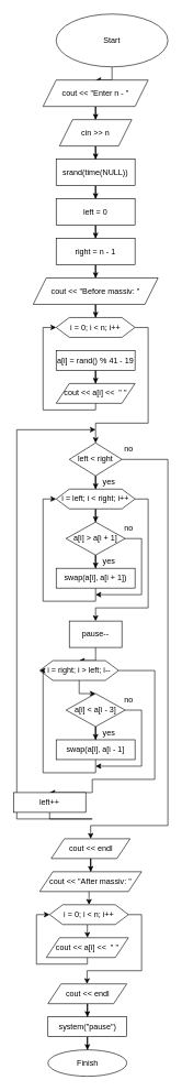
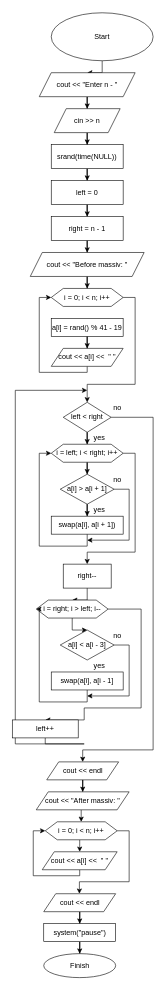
  <mxCell id="0" />
  <mxCell id="1" parent="0" />
  <mxCell id="2" style="edgeStyle=orthogonalEdgeStyle;rounded=0;orthogonalLoop=1;jettySize=auto;html=1;" edge="1" parent="1" source="3" target="5"><mxGeometry relative="1" as="geometry" /></mxCell>
  <mxCell id="3" value="Start" style="ellipse;whiteSpace=wrap;html=1;" vertex="1" parent="1"><mxGeometry x="85" y="20" width="170" height="80" as="geometry" /></mxCell>
  <mxCell id="4" style="edgeStyle=orthogonalEdgeStyle;rounded=0;orthogonalLoop=1;jettySize=auto;html=1;" edge="1" parent="1" source="5" target="13"><mxGeometry relative="1" as="geometry" /></mxCell>
  <mxCell id="5" value="cout &amp;lt;&amp;lt; &quot;Enter n - &quot;" style="shape=parallelogram;perimeter=parallelogramPerimeter;whiteSpace=wrap;html=1;fixedSize=1;" vertex="1" parent="1"><mxGeometry x="65" y="120" width="160" height="40" as="geometry" /></mxCell>
  <mxCell id="6" style="edgeStyle=orthogonalEdgeStyle;rounded=0;orthogonalLoop=1;jettySize=auto;html=1;entryX=0.5;entryY=0;entryDx=0;entryDy=0;" edge="1" parent="1" source="7" target="9"><mxGeometry relative="1" as="geometry" /></mxCell>
  <mxCell id="7" value="srand(time(NULL))" style="rounded=0;whiteSpace=wrap;html=1;" vertex="1" parent="1"><mxGeometry x="85" y="240" width="120" height="40" as="geometry" /></mxCell>
  <mxCell id="8" style="edgeStyle=orthogonalEdgeStyle;rounded=0;orthogonalLoop=1;jettySize=auto;html=1;entryX=0.5;entryY=0;entryDx=0;entryDy=0;" edge="1" parent="1" source="9" target="11"><mxGeometry relative="1" as="geometry" /></mxCell>
  <mxCell id="9" value="left = 0" style="rounded=0;whiteSpace=wrap;html=1;" vertex="1" parent="1"><mxGeometry x="85" y="300" width="120" height="40" as="geometry" /></mxCell>
  <mxCell id="10" style="edgeStyle=orthogonalEdgeStyle;rounded=0;orthogonalLoop=1;jettySize=auto;html=1;" edge="1" parent="1" source="11" target="15"><mxGeometry relative="1" as="geometry" /></mxCell>
  <mxCell id="11" value="right = n - 1" style="rounded=0;whiteSpace=wrap;html=1;" vertex="1" parent="1"><mxGeometry x="85" y="360" width="120" height="40" as="geometry" /></mxCell>
  <mxCell id="12" style="edgeStyle=orthogonalEdgeStyle;rounded=0;orthogonalLoop=1;jettySize=auto;html=1;" edge="1" parent="1" source="13" target="7"><mxGeometry relative="1" as="geometry" /></mxCell>
  <mxCell id="13" value="cin &amp;gt;&amp;gt; n" style="shape=parallelogram;perimeter=parallelogramPerimeter;whiteSpace=wrap;html=1;fixedSize=1;" vertex="1" parent="1"><mxGeometry x="90" y="180" width="110" height="40" as="geometry" /></mxCell>
  <mxCell id="14" style="edgeStyle=orthogonalEdgeStyle;rounded=0;orthogonalLoop=1;jettySize=auto;html=1;" edge="1" parent="1" source="15" target="17"><mxGeometry relative="1" as="geometry" /></mxCell>
  <mxCell id="15" value="cout &amp;lt;&amp;lt; &quot;Before massiv: &quot;" style="shape=parallelogram;perimeter=parallelogramPerimeter;whiteSpace=wrap;html=1;fixedSize=1;" vertex="1" parent="1"><mxGeometry x="50" y="420" width="190" height="40" as="geometry" /></mxCell>
  <mxCell id="16" style="edgeStyle=orthogonalEdgeStyle;rounded=0;orthogonalLoop=1;jettySize=auto;html=1;entryX=0.5;entryY=0;entryDx=0;entryDy=0;" edge="1" parent="1" source="17" target="24"><mxGeometry relative="1" as="geometry"><Array as="points"><mxPoint x="225" y="495" /><mxPoint x="225" y="640" /><mxPoint x="145" y="640" /></Array></mxGeometry></mxCell>
  <mxCell id="17" value="i = 0; i &amp;lt; n; i++" style="shape=hexagon;perimeter=hexagonPerimeter2;whiteSpace=wrap;html=1;fixedSize=1;" vertex="1" parent="1"><mxGeometry x="85" y="480" width="120" height="30" as="geometry" /></mxCell>
  <mxCell id="18" style="edgeStyle=orthogonalEdgeStyle;rounded=0;orthogonalLoop=1;jettySize=auto;html=1;" edge="1" parent="1" source="19" target="21"><mxGeometry relative="1" as="geometry" /></mxCell>
  <mxCell id="19" value="a[i] = rand() % 41 - 19" style="rounded=0;whiteSpace=wrap;html=1;" vertex="1" parent="1"><mxGeometry x="85" y="530" width="120" height="30" as="geometry" /></mxCell>
  <mxCell id="20" style="edgeStyle=orthogonalEdgeStyle;rounded=0;orthogonalLoop=1;jettySize=auto;html=1;entryX=0;entryY=0.5;entryDx=0;entryDy=0;" edge="1" parent="1" source="21" target="17"><mxGeometry relative="1" as="geometry"><Array as="points"><mxPoint x="145" y="620" /><mxPoint x="65" y="620" /><mxPoint x="65" y="495" /></Array></mxGeometry></mxCell>
  <mxCell id="21" value="cout &amp;lt;&amp;lt; a[i] &amp;lt;&amp;lt;&amp;nbsp; &quot; &quot;" style="shape=parallelogram;perimeter=parallelogramPerimeter;whiteSpace=wrap;html=1;fixedSize=1;" vertex="1" parent="1"><mxGeometry x="85" y="580" width="120" height="30" as="geometry" /></mxCell>
  <mxCell id="22" style="edgeStyle=orthogonalEdgeStyle;rounded=0;orthogonalLoop=1;jettySize=auto;html=1;" edge="1" parent="1" source="24" target="27"><mxGeometry relative="1" as="geometry" /></mxCell>
  <mxCell id="23" style="edgeStyle=orthogonalEdgeStyle;rounded=0;orthogonalLoop=1;jettySize=auto;html=1;entryX=0.5;entryY=0;entryDx=0;entryDy=0;" edge="1" parent="1" source="24" target="46"><mxGeometry relative="1" as="geometry"><Array as="points"><mxPoint x="255" y="695" /><mxPoint x="255" y="1250" /><mxPoint x="138" y="1250" /></Array></mxGeometry></mxCell>
  <mxCell id="24" value="left &amp;lt; right" style="rhombus;whiteSpace=wrap;html=1;" vertex="1" parent="1"><mxGeometry x="105" y="670" width="80" height="50" as="geometry" /></mxCell>
  <mxCell id="25" style="edgeStyle=orthogonalEdgeStyle;rounded=0;orthogonalLoop=1;jettySize=auto;html=1;" edge="1" parent="1" source="27" target="30"><mxGeometry relative="1" as="geometry" /></mxCell>
  <mxCell id="26" style="edgeStyle=orthogonalEdgeStyle;rounded=0;orthogonalLoop=1;jettySize=auto;html=1;entryX=0.5;entryY=0;entryDx=0;entryDy=0;" edge="1" parent="1" source="27" target="34"><mxGeometry relative="1" as="geometry"><Array as="points"><mxPoint x="225" y="755" /><mxPoint x="225" y="920" /><mxPoint x="145" y="920" /></Array></mxGeometry></mxCell>
  <mxCell id="27" value="i = left; i &amp;lt; right; i++" style="shape=hexagon;perimeter=hexagonPerimeter2;whiteSpace=wrap;html=1;fixedSize=1;" vertex="1" parent="1"><mxGeometry x="85" y="740" width="120" height="30" as="geometry" /></mxCell>
  <mxCell id="28" style="edgeStyle=orthogonalEdgeStyle;rounded=0;orthogonalLoop=1;jettySize=auto;html=1;entryX=0.5;entryY=0;entryDx=0;entryDy=0;" edge="1" parent="1" source="30" target="32"><mxGeometry relative="1" as="geometry" /></mxCell>
  <mxCell id="29" style="edgeStyle=orthogonalEdgeStyle;rounded=0;orthogonalLoop=1;jettySize=auto;html=1;" edge="1" parent="1" source="30"><mxGeometry relative="1" as="geometry"><mxPoint x="145" y="900" as="targetPoint" /><Array as="points"><mxPoint x="215" y="815" /><mxPoint x="215" y="900" /></Array></mxGeometry></mxCell>
  <mxCell id="30" value="a[i] &amp;gt; a[i + 1]" style="rhombus;whiteSpace=wrap;html=1;" vertex="1" parent="1"><mxGeometry x="100" y="790" width="90" height="50" as="geometry" /></mxCell>
  <mxCell id="31" style="edgeStyle=orthogonalEdgeStyle;rounded=0;orthogonalLoop=1;jettySize=auto;html=1;entryX=0;entryY=0.5;entryDx=0;entryDy=0;" edge="1" parent="1" source="32" target="27"><mxGeometry relative="1" as="geometry"><Array as="points"><mxPoint x="145" y="910" /><mxPoint x="65" y="910" /><mxPoint x="65" y="755" /></Array></mxGeometry></mxCell>
  <mxCell id="32" value="swap(a[i], a[i + 1])" style="rounded=0;whiteSpace=wrap;html=1;" vertex="1" parent="1"><mxGeometry x="85" y="860" width="120" height="30" as="geometry" /></mxCell>
  <mxCell id="33" style="edgeStyle=orthogonalEdgeStyle;rounded=0;orthogonalLoop=1;jettySize=auto;html=1;entryX=0.5;entryY=0;entryDx=0;entryDy=0;" edge="1" parent="1" source="34" target="37"><mxGeometry relative="1" as="geometry" /></mxCell>
- <mxCell id="34" value="pause--" style="rounded=0;whiteSpace=wrap;html=1;" vertex="1" parent="1"><mxGeometry x="105" y="940" width="80" height="40" as="geometry" /></mxCell>
+ <mxCell id="34" value="right--" style="rounded=0;whiteSpace=wrap;html=1;" vertex="1" parent="1"><mxGeometry x="105" y="940" width="80" height="40" as="geometry" /></mxCell>
  <mxCell id="35" style="edgeStyle=orthogonalEdgeStyle;rounded=0;orthogonalLoop=1;jettySize=auto;html=1;" edge="1" parent="1" source="37" target="40"><mxGeometry relative="1" as="geometry" /></mxCell>
  <mxCell id="36" style="edgeStyle=orthogonalEdgeStyle;rounded=0;orthogonalLoop=1;jettySize=auto;html=1;entryX=0.5;entryY=0;entryDx=0;entryDy=0;" edge="1" parent="1" source="37" target="44"><mxGeometry relative="1" as="geometry"><Array as="points"><mxPoint x="235" y="1015" /><mxPoint x="235" y="1180" /><mxPoint x="140" y="1180" /></Array></mxGeometry></mxCell>
  <mxCell id="37" value="i = right; i &amp;gt; left; i--" style="shape=hexagon;perimeter=hexagonPerimeter2;whiteSpace=wrap;html=1;fixedSize=1;" vertex="1" parent="1"><mxGeometry x="60" y="1000" width="120" height="30" as="geometry" /></mxCell>
- <mxCell id="38" style="edgeStyle=orthogonalEdgeStyle;rounded=0;orthogonalLoop=1;jettySize=auto;html=1;" edge="1" parent="1" source="40" target="42"><mxGeometry relative="1" as="geometry" /></mxCell>
  <mxCell id="39" style="edgeStyle=orthogonalEdgeStyle;rounded=0;orthogonalLoop=1;jettySize=auto;html=1;" edge="1" parent="1" source="40"><mxGeometry relative="1" as="geometry"><mxPoint x="145" y="1160" as="targetPoint" /><Array as="points"><mxPoint x="215" y="1075" /><mxPoint x="215" y="1160" /></Array></mxGeometry></mxCell>
  <mxCell id="40" value="a[i] &amp;lt; a[i - 3]" style="rhombus;whiteSpace=wrap;html=1;" vertex="1" parent="1"><mxGeometry x="100" y="1050" width="90" height="50" as="geometry" /></mxCell>
  <mxCell id="41" style="edgeStyle=orthogonalEdgeStyle;rounded=0;orthogonalLoop=1;jettySize=auto;html=1;entryX=0;entryY=0.5;entryDx=0;entryDy=0;" edge="1" parent="1" source="42" target="37"><mxGeometry relative="1" as="geometry"><Array as="points"><mxPoint x="145" y="1170" /><mxPoint x="65" y="1170" /><mxPoint x="65" y="1015" /></Array></mxGeometry></mxCell>
  <mxCell id="42" value="swap(a[i], a[i - 1]" style="rounded=0;whiteSpace=wrap;html=1;" vertex="1" parent="1"><mxGeometry x="85" y="1120" width="120" height="30" as="geometry" /></mxCell>
  <mxCell id="43" style="edgeStyle=orthogonalEdgeStyle;rounded=0;orthogonalLoop=1;jettySize=auto;html=1;" edge="1" parent="1" source="44"><mxGeometry relative="1" as="geometry"><mxPoint x="145" y="650" as="targetPoint" /><Array as="points"><mxPoint x="140" y="1240" /><mxPoint x="25" y="1240" /><mxPoint x="25" y="650" /><mxPoint x="145" y="650" /></Array></mxGeometry></mxCell>
  <mxCell id="44" value="left++" style="rounded=0;whiteSpace=wrap;html=1;" vertex="1" parent="1"><mxGeometry x="20" y="1200" width="110" height="30" as="geometry" /></mxCell>
  <mxCell id="45" style="edgeStyle=orthogonalEdgeStyle;rounded=0;orthogonalLoop=1;jettySize=auto;html=1;" edge="1" parent="1" source="46" target="48"><mxGeometry relative="1" as="geometry" /></mxCell>
  <mxCell id="46" value="cout &amp;lt;&amp;lt; endl" style="shape=parallelogram;perimeter=parallelogramPerimeter;whiteSpace=wrap;html=1;fixedSize=1;" vertex="1" parent="1"><mxGeometry x="77.5" y="1270" width="120" height="30" as="geometry" /></mxCell>
  <mxCell id="47" style="edgeStyle=orthogonalEdgeStyle;rounded=0;orthogonalLoop=1;jettySize=auto;html=1;entryX=0.5;entryY=0;entryDx=0;entryDy=0;" edge="1" parent="1" source="48" target="53"><mxGeometry relative="1" as="geometry"><Array as="points"><mxPoint x="135" y="1360" /><mxPoint x="135" y="1360" /></Array></mxGeometry></mxCell>
  <mxCell id="48" value="cout &amp;lt;&amp;lt; &quot;After massiv: &quot;" style="shape=parallelogram;perimeter=parallelogramPerimeter;whiteSpace=wrap;html=1;fixedSize=1;" vertex="1" parent="1"><mxGeometry x="60" y="1320" width="155" height="30" as="geometry" /></mxCell>
  <mxCell id="49" style="edgeStyle=orthogonalEdgeStyle;rounded=0;orthogonalLoop=1;jettySize=auto;html=1;entryX=0;entryY=0.5;entryDx=0;entryDy=0;" edge="1" parent="1" source="50" target="53"><mxGeometry relative="1" as="geometry"><Array as="points"><mxPoint x="132" y="1460" /><mxPoint x="55" y="1460" /><mxPoint x="55" y="1385" /></Array></mxGeometry></mxCell>
  <mxCell id="50" value="cout &amp;lt;&amp;lt; a[i] &amp;lt;&amp;lt;&amp;nbsp; &quot; &quot;" style="shape=parallelogram;perimeter=parallelogramPerimeter;whiteSpace=wrap;html=1;fixedSize=1;" vertex="1" parent="1"><mxGeometry x="70" y="1420" width="125" height="30" as="geometry" /></mxCell>
  <mxCell id="51" style="edgeStyle=orthogonalEdgeStyle;rounded=0;orthogonalLoop=1;jettySize=auto;html=1;entryX=0.5;entryY=0;entryDx=0;entryDy=0;" edge="1" parent="1" source="53" target="50"><mxGeometry relative="1" as="geometry"><Array as="points"><mxPoint x="133" y="1420" /></Array></mxGeometry></mxCell>
  <mxCell id="52" style="edgeStyle=orthogonalEdgeStyle;rounded=0;orthogonalLoop=1;jettySize=auto;html=1;" edge="1" parent="1" source="53" target="55"><mxGeometry relative="1" as="geometry"><Array as="points"><mxPoint x="215" y="1385" /><mxPoint x="215" y="1470" /><mxPoint x="132" y="1470" /></Array></mxGeometry></mxCell>
  <mxCell id="53" value="i = 0; i &amp;lt; n; i++" style="shape=hexagon;perimeter=hexagonPerimeter2;whiteSpace=wrap;html=1;fixedSize=1;" vertex="1" parent="1"><mxGeometry x="75" y="1370" width="120" height="30" as="geometry" /></mxCell>
  <mxCell id="54" style="edgeStyle=orthogonalEdgeStyle;rounded=0;orthogonalLoop=1;jettySize=auto;html=1;entryX=0.5;entryY=0;entryDx=0;entryDy=0;" edge="1" parent="1" source="55" target="57"><mxGeometry relative="1" as="geometry" /></mxCell>
  <mxCell id="55" value="cout &amp;lt;&amp;lt; endl" style="shape=parallelogram;perimeter=parallelogramPerimeter;whiteSpace=wrap;html=1;fixedSize=1;" vertex="1" parent="1"><mxGeometry x="72.5" y="1490" width="120" height="30" as="geometry" /></mxCell>
  <mxCell id="56" style="edgeStyle=orthogonalEdgeStyle;rounded=0;orthogonalLoop=1;jettySize=auto;html=1;entryX=0.5;entryY=0;entryDx=0;entryDy=0;" edge="1" parent="1" source="57" target="58"><mxGeometry relative="1" as="geometry" /></mxCell>
  <mxCell id="57" value="system(&quot;pause&quot;)" style="rounded=0;whiteSpace=wrap;html=1;" vertex="1" parent="1"><mxGeometry x="72.5" y="1540" width="120" height="30" as="geometry" /></mxCell>
  <mxCell id="58" value="Finish" style="ellipse;whiteSpace=wrap;html=1;" vertex="1" parent="1"><mxGeometry x="72.5" y="1590" width="120" height="40" as="geometry" /></mxCell>
  <mxCell id="59" value="no" style="text;html=1;align=center;verticalAlign=middle;resizable=0;points=[];autosize=1;strokeColor=none;fillColor=none;" vertex="1" parent="1"><mxGeometry x="180" y="670" width="30" height="20" as="geometry" /></mxCell>
  <mxCell id="60" value="yes" style="text;html=1;align=center;verticalAlign=middle;resizable=0;points=[];autosize=1;strokeColor=none;fillColor=none;" vertex="1" parent="1"><mxGeometry x="150" y="720" width="30" height="20" as="geometry" /></mxCell>
  <mxCell id="61" value="no" style="text;html=1;align=center;verticalAlign=middle;resizable=0;points=[];autosize=1;strokeColor=none;fillColor=none;" vertex="1" parent="1"><mxGeometry x="180" y="790" width="30" height="20" as="geometry" /></mxCell>
  <mxCell id="62" value="yes" style="text;html=1;align=center;verticalAlign=middle;resizable=0;points=[];autosize=1;strokeColor=none;fillColor=none;" vertex="1" parent="1"><mxGeometry x="150" y="840" width="30" height="20" as="geometry" /></mxCell>
  <mxCell id="63" value="no" style="text;html=1;align=center;verticalAlign=middle;resizable=0;points=[];autosize=1;strokeColor=none;fillColor=none;" vertex="1" parent="1"><mxGeometry x="180" y="1050" width="30" height="20" as="geometry" /></mxCell>
  <mxCell id="64" value="yes" style="text;html=1;align=center;verticalAlign=middle;resizable=0;points=[];autosize=1;strokeColor=none;fillColor=none;" vertex="1" parent="1"><mxGeometry x="150" y="1100" width="30" height="20" as="geometry" /></mxCell>
